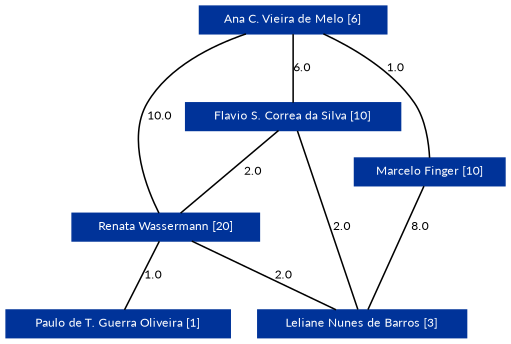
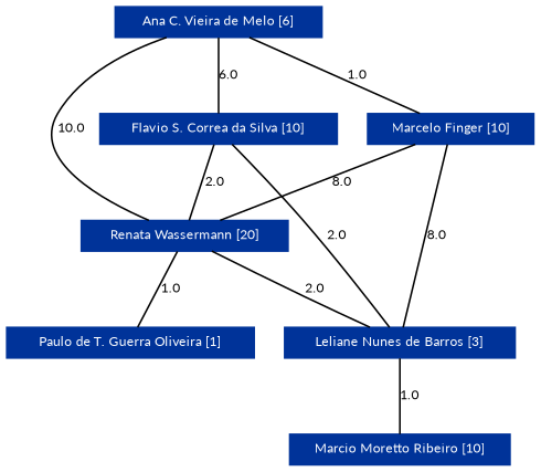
  strict graph {
    fontname=Lato
    node [color="#003399" fontcolor="#FFFFFF" fontname=Lato fontsize=8 shape=rectangle style=filled]
    edge [fontname=Lato fontsize=8]
    n1 [height=0.25 label="Ana C. Vieira de Melo [6]" width=1.6944]
    n2 [height=0.25 label="Flavio S. Correa da Silva [10]" width=1.9444]
    n3 [height=0.25 label="Marcelo Finger [10]" width=1.3611]
    n4 [height=0.25 label="Renata Wassermann [20]" width=1.6944]
    n5 [height=0.25 label="Leliane Nunes de Barros [3]" width=1.8889]
    n6 [height=0.25 label="Paulo de T. Guerra Oliveira [1]" width=2.0278]
+   n7 [height=0.25 label="Marcio Moretto Ribeiro [10]" width=1.8056]
    n1 -- n2 [label=6.0]
    n1 -- n3 [label=1.0]
    n2 -- n4 [label=2.0]
    n2 -- n5 [label=2.0]
+   n3 -- n4 [label=8.0]
    n3 -- n5 [label=8.0]
    n4 -- n1 [label=10.0]
    n4 -- n5 [label=2.0]
    n4 -- n6 [label=1.0]
+   n5 -- n7 [label=1.0]
  }
